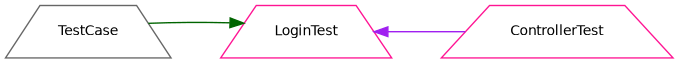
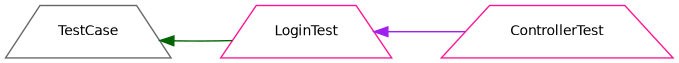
  digraph {
    rankdir=LR
    node [color=deeppink fillcolor=white fontname=Helvetica fontsize=10 shape=trapezium style=filled]
    edge [dir=back fontname=Helvetica fontsize=10 labelfontname=Helvetica labelfontsize=10 style=solid]
    n1 [color=gray40 height=0.2 label=TestCase width=0.4]
    n2 [height=0.2 label=LoginTest width=0.4]
    n3 [height=0.2 label=ControllerTest width=0.4]
-   n2 -> n1 [color=darkgreen]
+   n1 -> n2 [color=darkgreen]
    n2 -> n3 [color=purple]
  }
